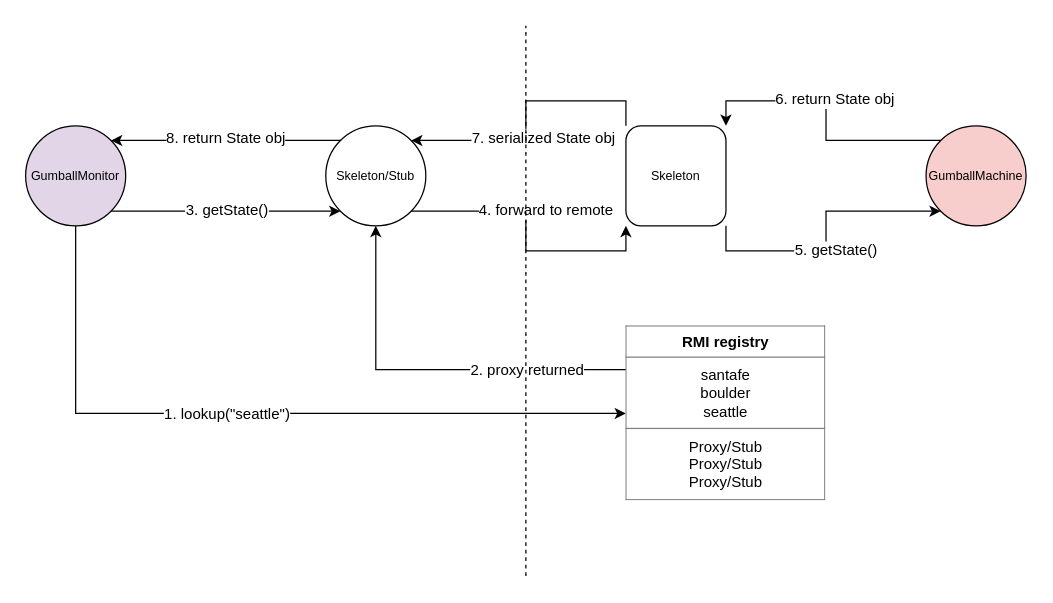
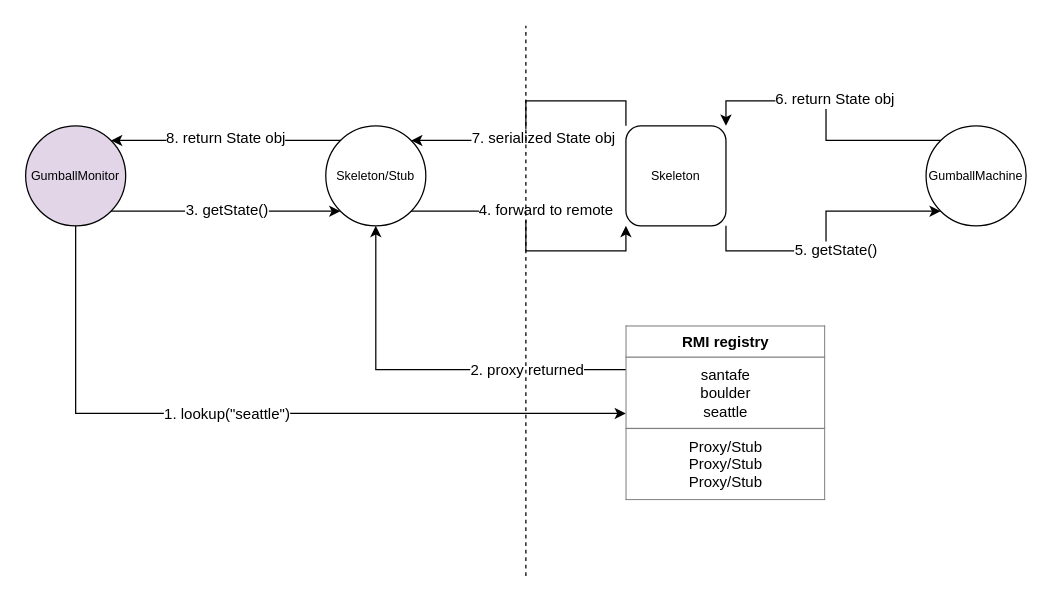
  <mxCell id="0" />
  <mxCell id="1" parent="0" />
  <mxCell id="2" style="edgeStyle=orthogonalEdgeStyle;rounded=0;orthogonalLoop=1;jettySize=auto;html=1;exitX=0.5;exitY=1;exitDx=0;exitDy=0;entryX=0;entryY=0.5;entryDx=0;entryDy=0;" edge="1" parent="1" source="6" target="22"><mxGeometry relative="1" as="geometry" /></mxCell>
  <mxCell id="3" value="1. lookup(&quot;seattle&quot;)" style="text;html=1;resizable=0;points=[];align=center;verticalAlign=middle;labelBackgroundColor=#ffffff;" vertex="1" connectable="0" parent="2"><mxGeometry x="0.015" relative="1" as="geometry"><mxPoint x="-29" as="offset" /></mxGeometry></mxCell>
  <mxCell id="4" style="edgeStyle=orthogonalEdgeStyle;rounded=0;orthogonalLoop=1;jettySize=auto;html=1;exitX=1;exitY=1;exitDx=0;exitDy=0;entryX=0;entryY=1;entryDx=0;entryDy=0;" edge="1" parent="1" source="6" target="11"><mxGeometry relative="1" as="geometry" /></mxCell>
  <mxCell id="5" value="3. getState()" style="text;html=1;resizable=0;points=[];align=center;verticalAlign=middle;labelBackgroundColor=#ffffff;" vertex="1" connectable="0" parent="4"><mxGeometry x="-0.204" y="-1" relative="1" as="geometry"><mxPoint x="19" y="-2" as="offset" /></mxGeometry></mxCell>
  <mxCell id="6" value="&lt;font style=&quot;font-size: 10px&quot;&gt;GumballMonitor&lt;/font&gt;&lt;br&gt;" style="ellipse;whiteSpace=wrap;html=1;aspect=fixed;fillColor=#e1d5e7;" vertex="1" parent="1"><mxGeometry x="20" y="100" width="80" height="80" as="geometry" /></mxCell>
  <mxCell id="7" style="edgeStyle=orthogonalEdgeStyle;rounded=0;orthogonalLoop=1;jettySize=auto;html=1;exitX=1;exitY=1;exitDx=0;exitDy=0;entryX=0;entryY=1;entryDx=0;entryDy=0;" edge="1" parent="1" source="11" target="16"><mxGeometry relative="1" as="geometry" /></mxCell>
  <mxCell id="8" value="4. forward to remote" style="text;html=1;resizable=0;points=[];align=center;verticalAlign=middle;labelBackgroundColor=#ffffff;" vertex="1" connectable="0" parent="7"><mxGeometry x="-0.22" relative="1" as="geometry"><mxPoint x="20" y="-1" as="offset" /></mxGeometry></mxCell>
  <mxCell id="9" style="edgeStyle=orthogonalEdgeStyle;rounded=0;orthogonalLoop=1;jettySize=auto;html=1;exitX=0;exitY=0;exitDx=0;exitDy=0;entryX=1;entryY=0;entryDx=0;entryDy=0;" edge="1" parent="1" source="11" target="6"><mxGeometry relative="1" as="geometry"><Array as="points"><mxPoint x="200" y="112" /><mxPoint x="200" y="112" /></Array></mxGeometry></mxCell>
  <mxCell id="10" value="8. return State obj" style="text;html=1;resizable=0;points=[];align=center;verticalAlign=middle;labelBackgroundColor=#ffffff;" vertex="1" connectable="0" parent="9"><mxGeometry x="0.385" y="4" relative="1" as="geometry"><mxPoint x="35" y="-6" as="offset" /></mxGeometry></mxCell>
  <mxCell id="11" value="&lt;font style=&quot;font-size: 10px&quot;&gt;Skeleton/Stub&lt;/font&gt;" style="ellipse;whiteSpace=wrap;html=1;aspect=fixed;" vertex="1" parent="1"><mxGeometry x="260" y="100" width="80" height="80" as="geometry" /></mxCell>
  <mxCell id="12" style="edgeStyle=orthogonalEdgeStyle;rounded=0;orthogonalLoop=1;jettySize=auto;html=1;exitX=1;exitY=1;exitDx=0;exitDy=0;entryX=0;entryY=1;entryDx=0;entryDy=0;" edge="1" parent="1" source="16" target="19"><mxGeometry relative="1" as="geometry" /></mxCell>
  <mxCell id="13" value="5. getState()" style="text;html=1;resizable=0;points=[];align=center;verticalAlign=middle;labelBackgroundColor=#ffffff;" vertex="1" connectable="0" parent="12"><mxGeometry x="-0.231" y="1" relative="1" as="geometry"><mxPoint x="21" as="offset" /></mxGeometry></mxCell>
  <mxCell id="14" style="edgeStyle=orthogonalEdgeStyle;rounded=0;orthogonalLoop=1;jettySize=auto;html=1;exitX=0;exitY=0;exitDx=0;exitDy=0;entryX=1;entryY=0;entryDx=0;entryDy=0;" edge="1" parent="1" source="16" target="11"><mxGeometry relative="1" as="geometry" /></mxCell>
  <mxCell id="15" value="7. serialized State obj" style="text;html=1;resizable=0;points=[];align=center;verticalAlign=middle;labelBackgroundColor=#ffffff;" vertex="1" connectable="0" parent="14"><mxGeometry x="0.354" y="1" relative="1" as="geometry"><mxPoint x="33" y="-3" as="offset" /></mxGeometry></mxCell>
  <mxCell id="16" value="&lt;font style=&quot;font-size: 10px&quot;&gt;Skeleton&lt;/font&gt;" style="whiteSpace=wrap;html=1;aspect=fixed;rounded=1;" vertex="1" parent="1"><mxGeometry x="500" y="100" width="80" height="80" as="geometry" /></mxCell>
  <mxCell id="17" style="edgeStyle=orthogonalEdgeStyle;rounded=0;orthogonalLoop=1;jettySize=auto;html=1;exitX=0;exitY=0;exitDx=0;exitDy=0;entryX=1;entryY=0;entryDx=0;entryDy=0;" edge="1" parent="1" source="19" target="16"><mxGeometry relative="1" as="geometry" /></mxCell>
  <mxCell id="18" value="6. return State obj" style="text;html=1;resizable=0;points=[];align=center;verticalAlign=middle;labelBackgroundColor=#ffffff;" vertex="1" connectable="0" parent="17"><mxGeometry x="0.262" y="-1" relative="1" as="geometry"><mxPoint x="24" y="-1" as="offset" /></mxGeometry></mxCell>
- <mxCell id="19" value="&lt;font style=&quot;font-size: 10px&quot;&gt;GumballMachine&lt;/font&gt;" style="ellipse;whiteSpace=wrap;html=1;aspect=fixed;fillColor=#f8cecc;" vertex="1" parent="1"><mxGeometry x="740" y="100" width="80" height="80" as="geometry" /></mxCell>
+ <mxCell id="19" value="&lt;font style=&quot;font-size: 10px&quot;&gt;GumballMachine&lt;/font&gt;" style="ellipse;whiteSpace=wrap;html=1;aspect=fixed;" vertex="1" parent="1"><mxGeometry x="740" y="100" width="80" height="80" as="geometry" /></mxCell>
  <mxCell id="20" style="edgeStyle=orthogonalEdgeStyle;rounded=0;orthogonalLoop=1;jettySize=auto;html=1;exitX=0;exitY=0.25;exitDx=0;exitDy=0;" edge="1" parent="1" source="22" target="11"><mxGeometry relative="1" as="geometry" /></mxCell>
  <mxCell id="21" value="2. proxy returned" style="text;html=1;resizable=0;points=[];align=center;verticalAlign=middle;labelBackgroundColor=#ffffff;" vertex="1" connectable="0" parent="20"><mxGeometry x="-0.085" relative="1" as="geometry"><mxPoint x="64" as="offset" /></mxGeometry></mxCell>
  <mxCell id="22" value="&lt;table border=&quot;1&quot; width=&quot;100%&quot; cellpadding=&quot;4&quot; style=&quot;width: 100% ; height: 100% ; border-collapse: collapse&quot;&gt;&lt;tbody&gt;&lt;tr&gt;&lt;th align=&quot;center&quot;&gt;&lt;b&gt;RMI registry&lt;/b&gt;&lt;/th&gt;&lt;/tr&gt;&lt;tr&gt;&lt;td align=&quot;center&quot;&gt;santafe&lt;br&gt;boulder&lt;br&gt;seattle&lt;/td&gt;&lt;/tr&gt;&lt;tr&gt;&lt;td align=&quot;center&quot;&gt;Proxy/Stub&lt;br&gt;Proxy/Stub&lt;br&gt;Proxy/Stub&lt;br&gt;&lt;/td&gt;&lt;/tr&gt;&lt;/tbody&gt;&lt;/table&gt;" style="text;html=1;strokeColor=none;fillColor=none;overflow=fill;" vertex="1" parent="1"><mxGeometry x="500" y="260" width="160" height="140" as="geometry" /></mxCell>
  <mxCell id="23" value="" style="endArrow=none;dashed=1;html=1;" edge="1" parent="1"><mxGeometry width="50" height="50" relative="1" as="geometry"><mxPoint x="420" y="460" as="sourcePoint" /><mxPoint x="420" y="20" as="targetPoint" /></mxGeometry></mxCell>
